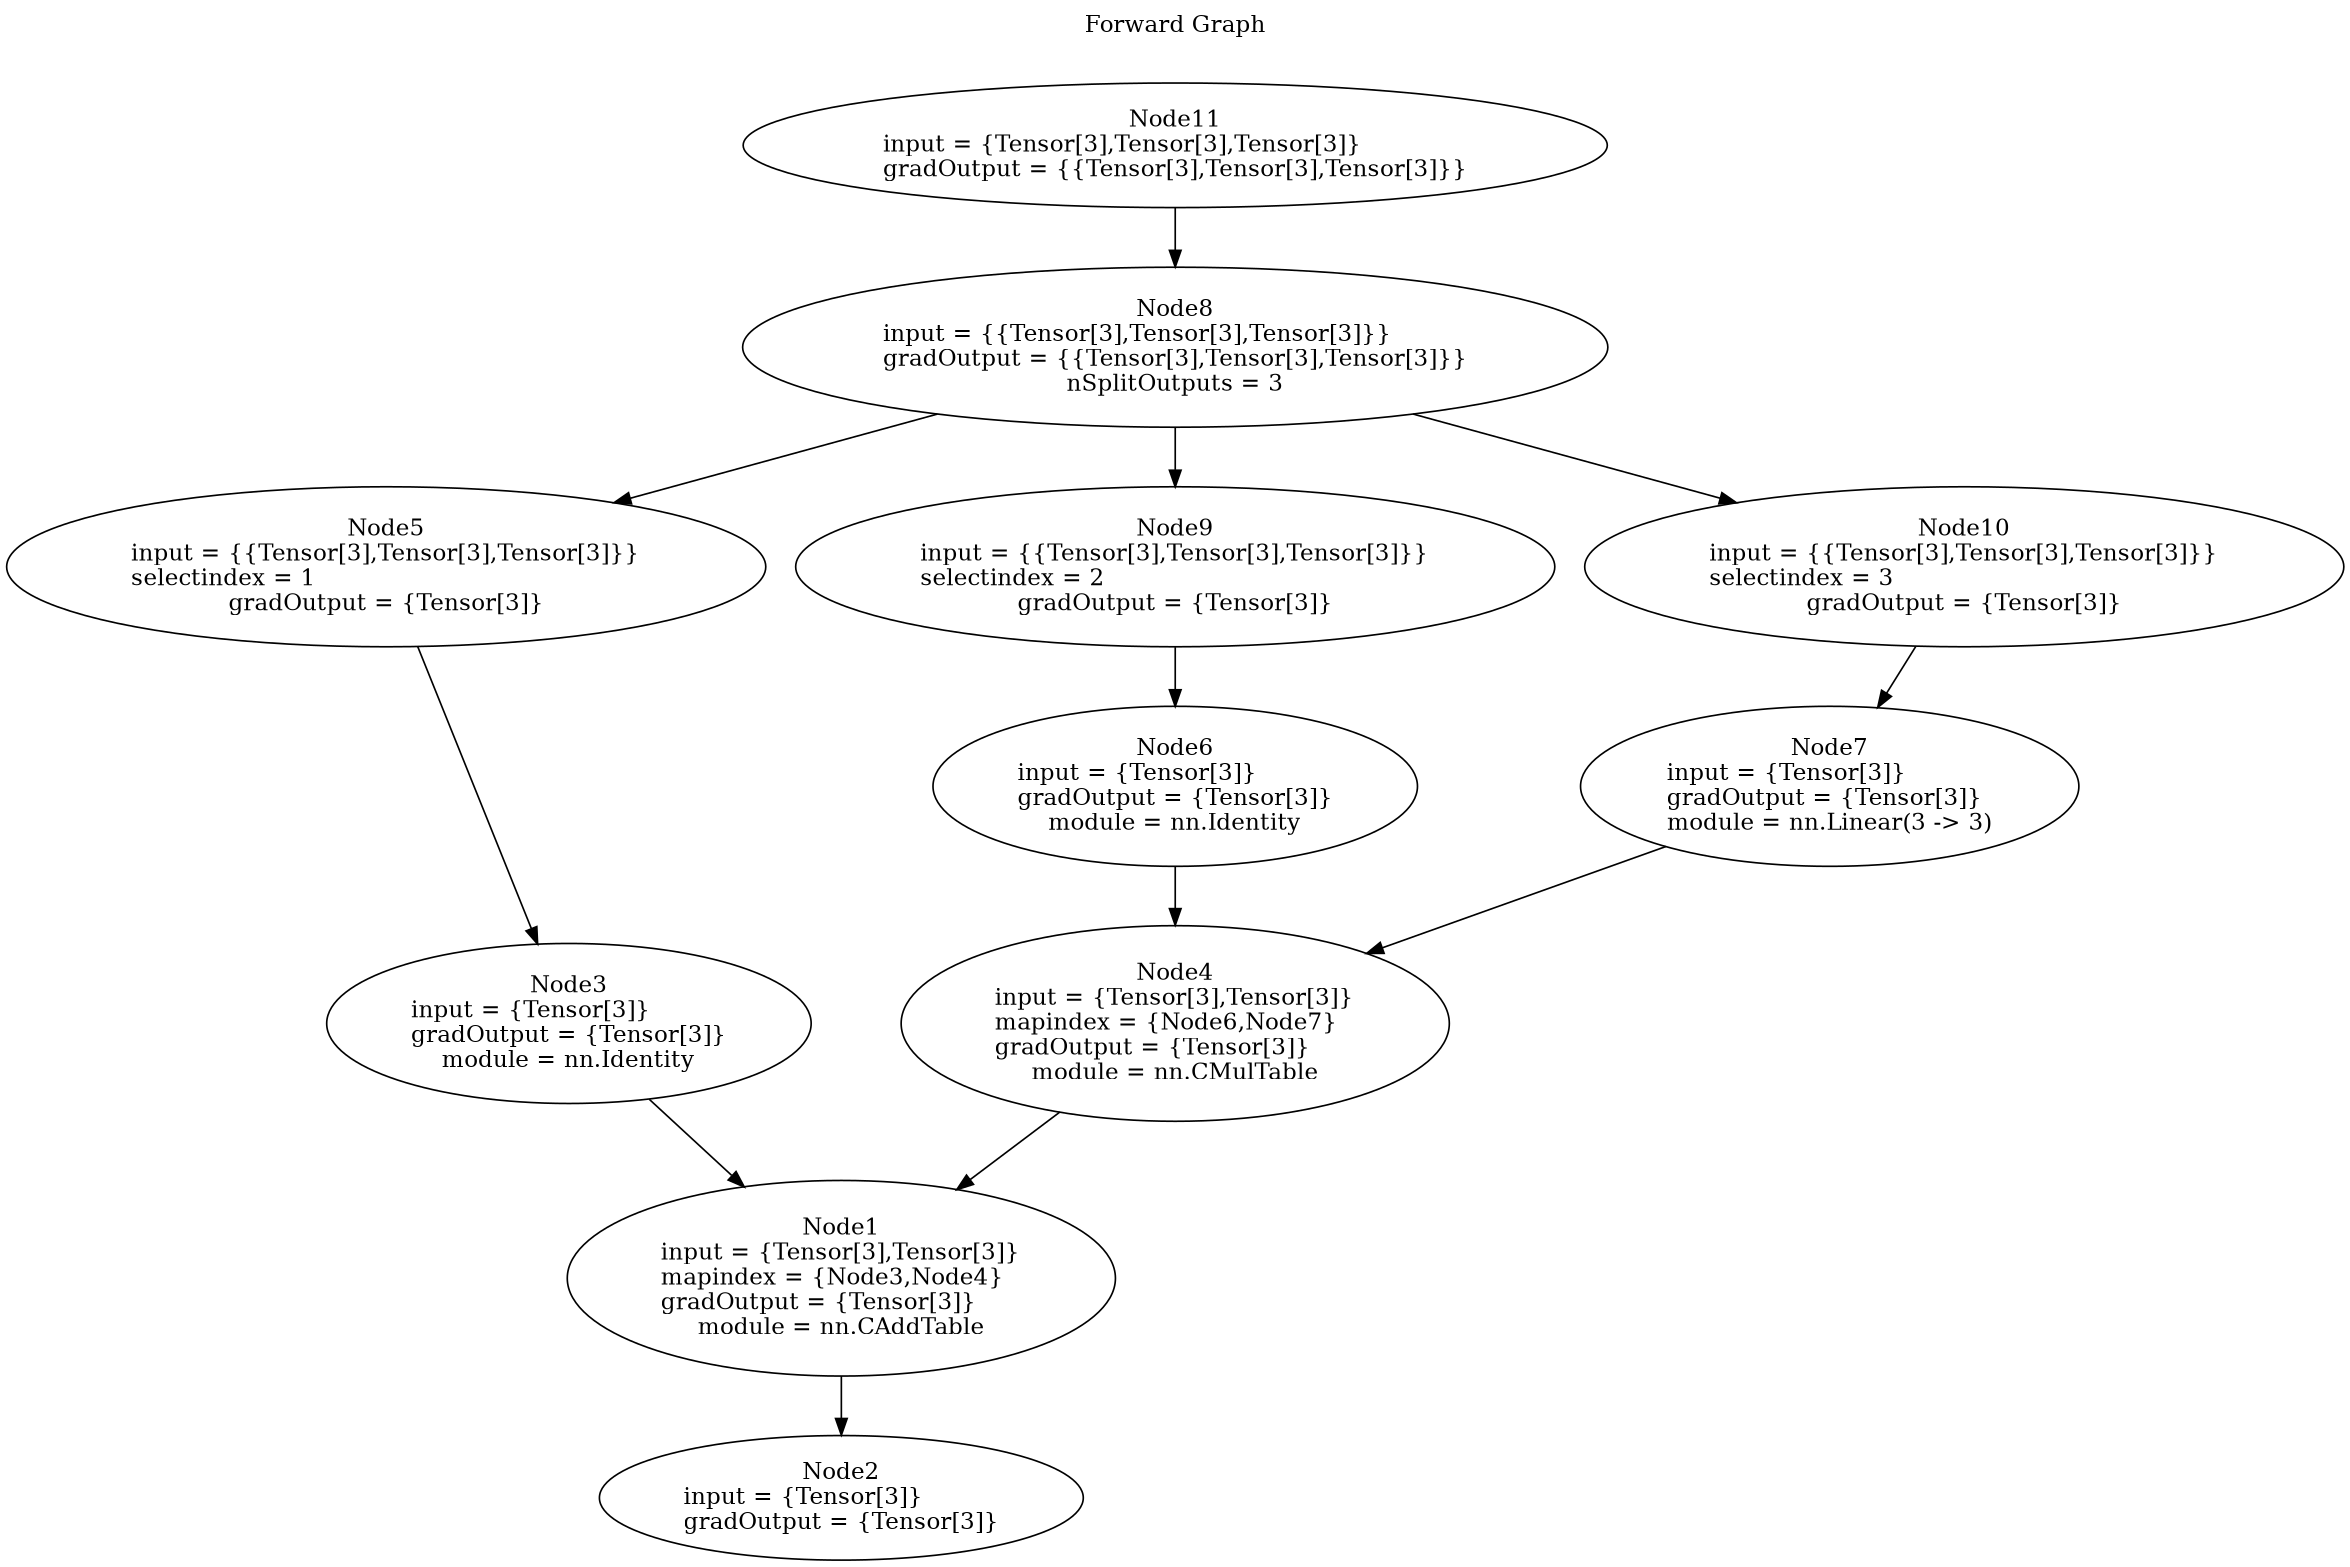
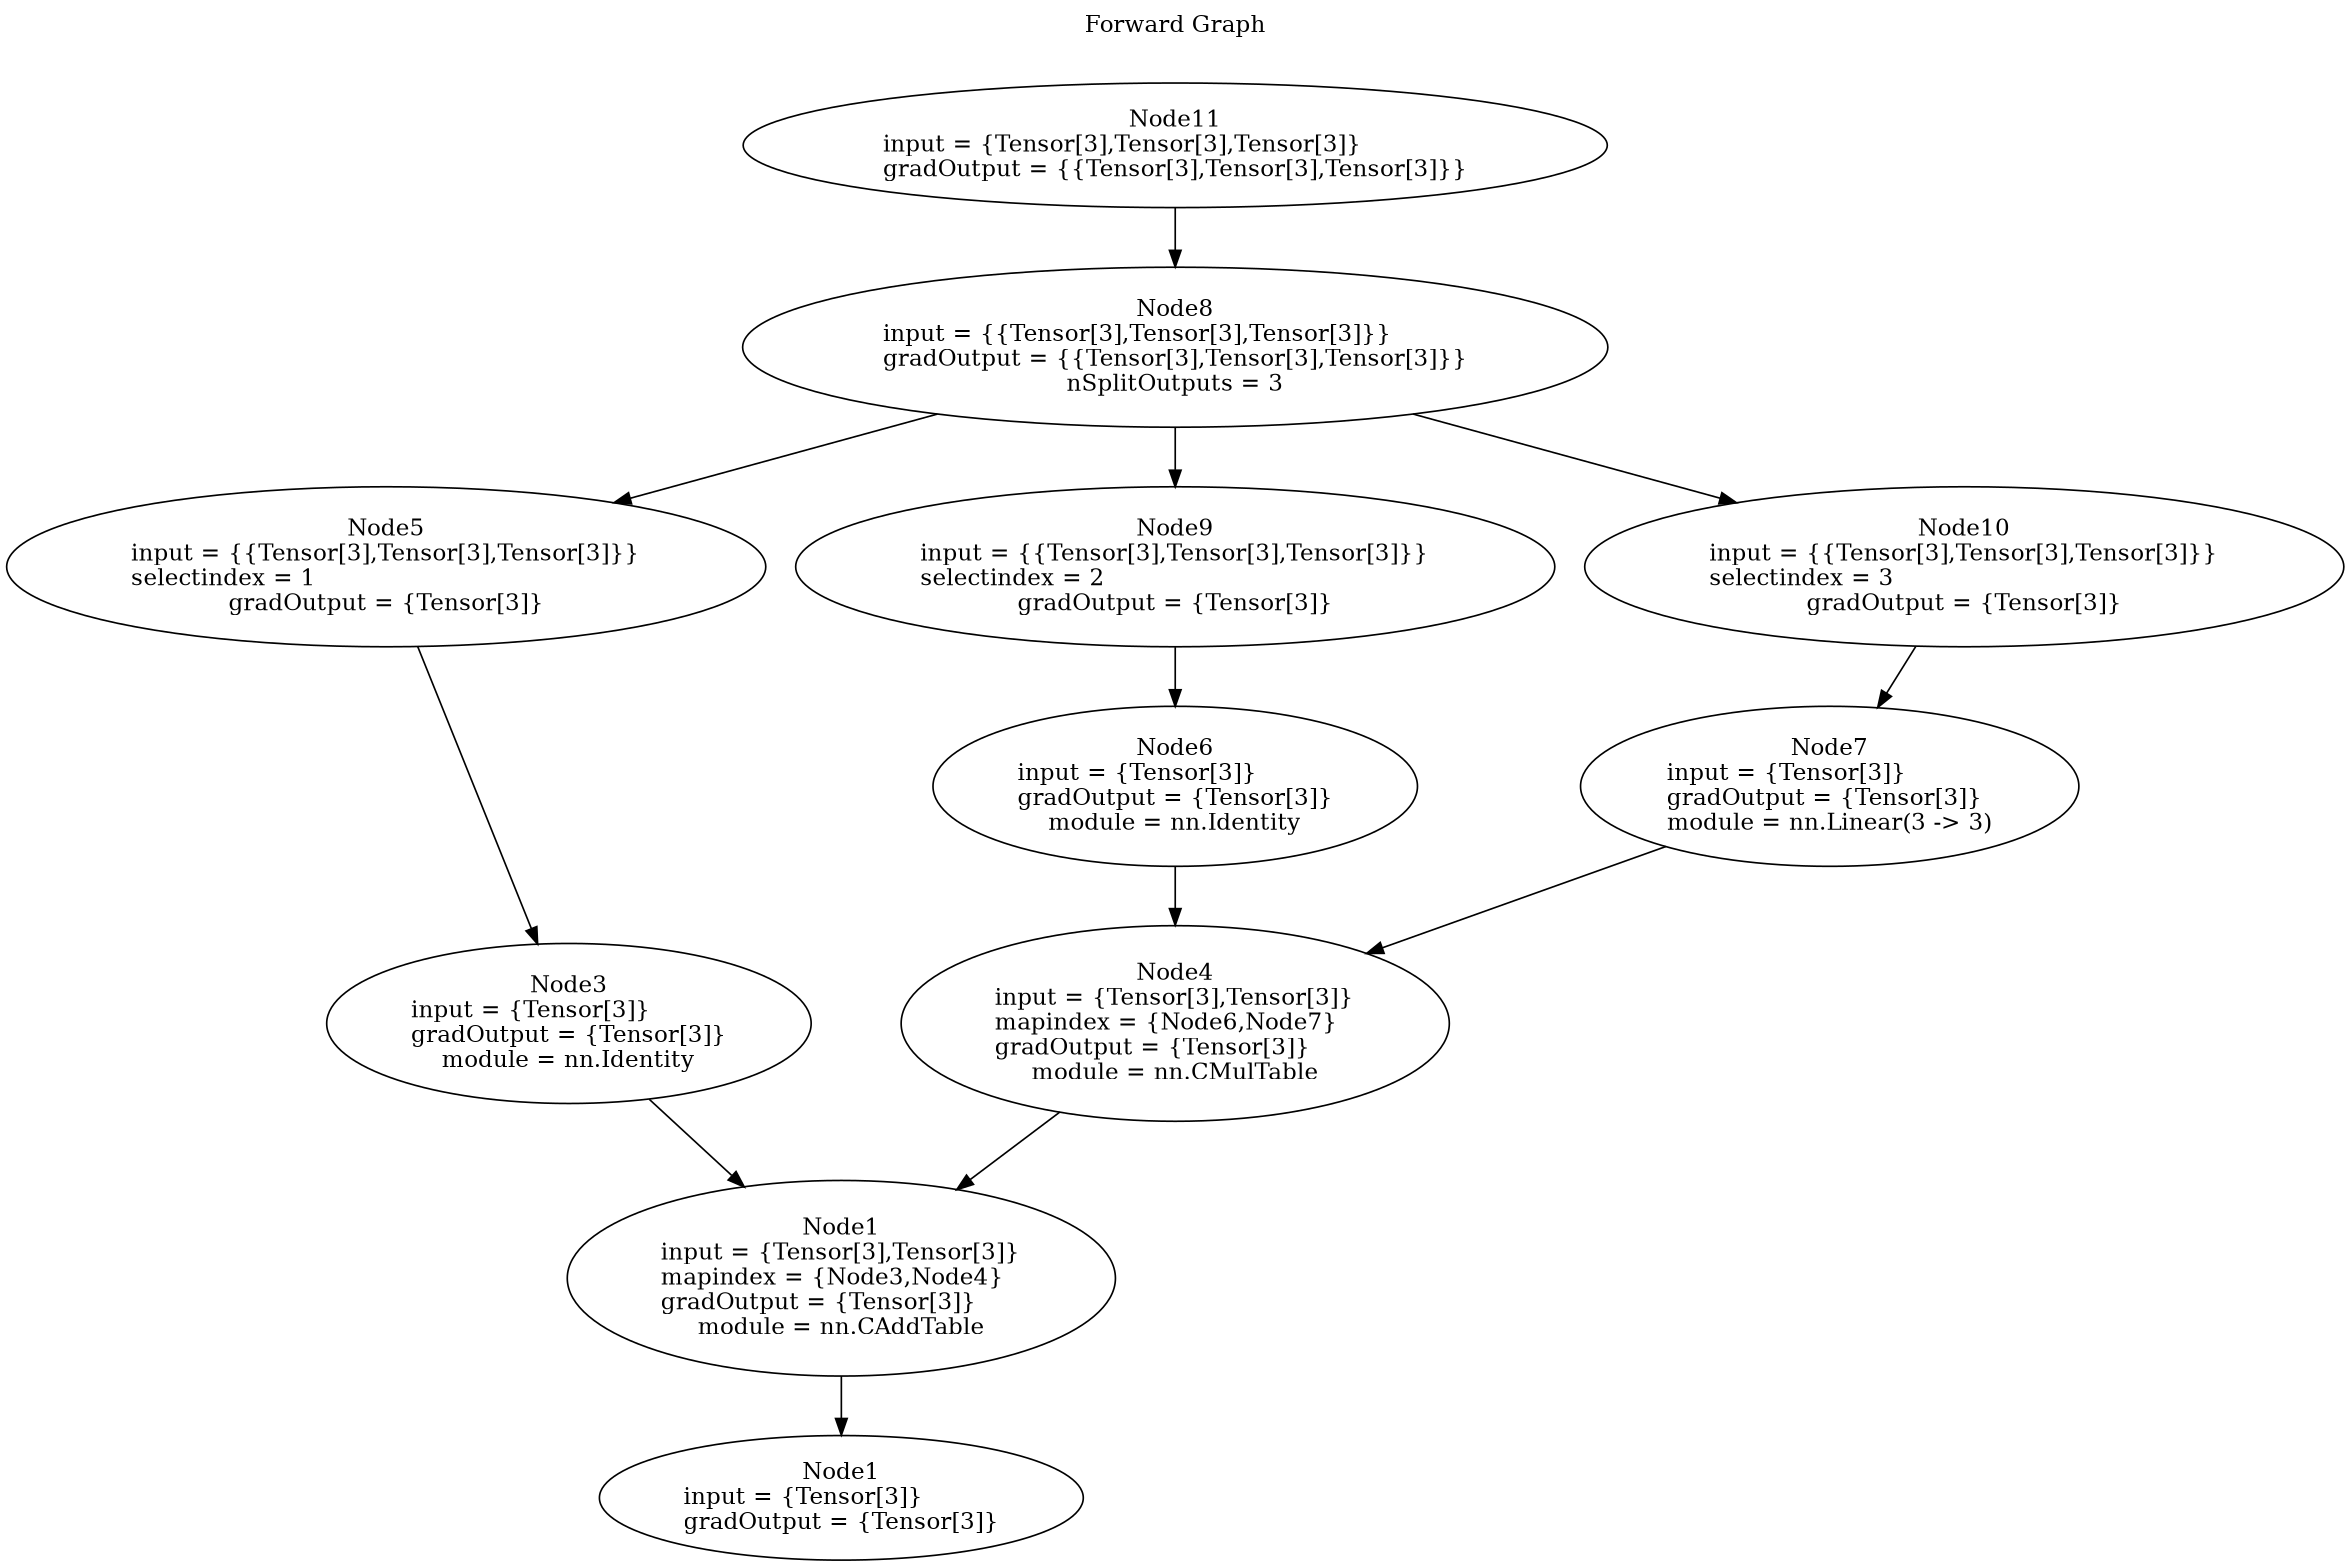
  digraph {
    label="Forward Graph"
    labelloc=t
    node [shape=oval]
    n1 [label="Node1\ninput = {Tensor[3],Tensor[3]}\lmapindex = {Node3,Node4}\lgradOutput = {Tensor[3]}\lmodule = nn.CAddTable"]
-   n2 [label="Node2\ninput = {Tensor[3]}\lgradOutput = {Tensor[3]}"]
+   n2 [label="Node1\ninput = {Tensor[3]}\lgradOutput = {Tensor[3]}"]
    n3 [label="Node3\ninput = {Tensor[3]}\lgradOutput = {Tensor[3]}\lmodule = nn.Identity"]
    n4 [label="Node4\ninput = {Tensor[3],Tensor[3]}\lmapindex = {Node6,Node7}\lgradOutput = {Tensor[3]}\lmodule = nn.CMulTable"]
    n5 [label="Node5\ninput = {{Tensor[3],Tensor[3],Tensor[3]}}\lselectindex = 1\lgradOutput = {Tensor[3]}"]
    n6 [label="Node6\ninput = {Tensor[3]}\lgradOutput = {Tensor[3]}\lmodule = nn.Identity"]
    n7 [label="Node7\ninput = {Tensor[3]}\lgradOutput = {Tensor[3]}\lmodule = nn.Linear(3 -> 3)"]
    n8 [label="Node8\ninput = {{Tensor[3],Tensor[3],Tensor[3]}}\lgradOutput = {{Tensor[3],Tensor[3],Tensor[3]}}\lnSplitOutputs = 3"]
    n9 [label="Node9\ninput = {{Tensor[3],Tensor[3],Tensor[3]}}\lselectindex = 2\lgradOutput = {Tensor[3]}"]
    n10 [label="Node10\ninput = {{Tensor[3],Tensor[3],Tensor[3]}}\lselectindex = 3\lgradOutput = {Tensor[3]}"]
    n11 [label="Node11\ninput = {Tensor[3],Tensor[3],Tensor[3]}\lgradOutput = {{Tensor[3],Tensor[3],Tensor[3]}}"]
    n1 -> n2
    n3 -> n1
    n4 -> n1
    n5 -> n3
    n6 -> n4
    n7 -> n4
    n8 -> n5
    n8 -> n9
    n8 -> n10
    n9 -> n6
    n10 -> n7
    n11 -> n8
  }
